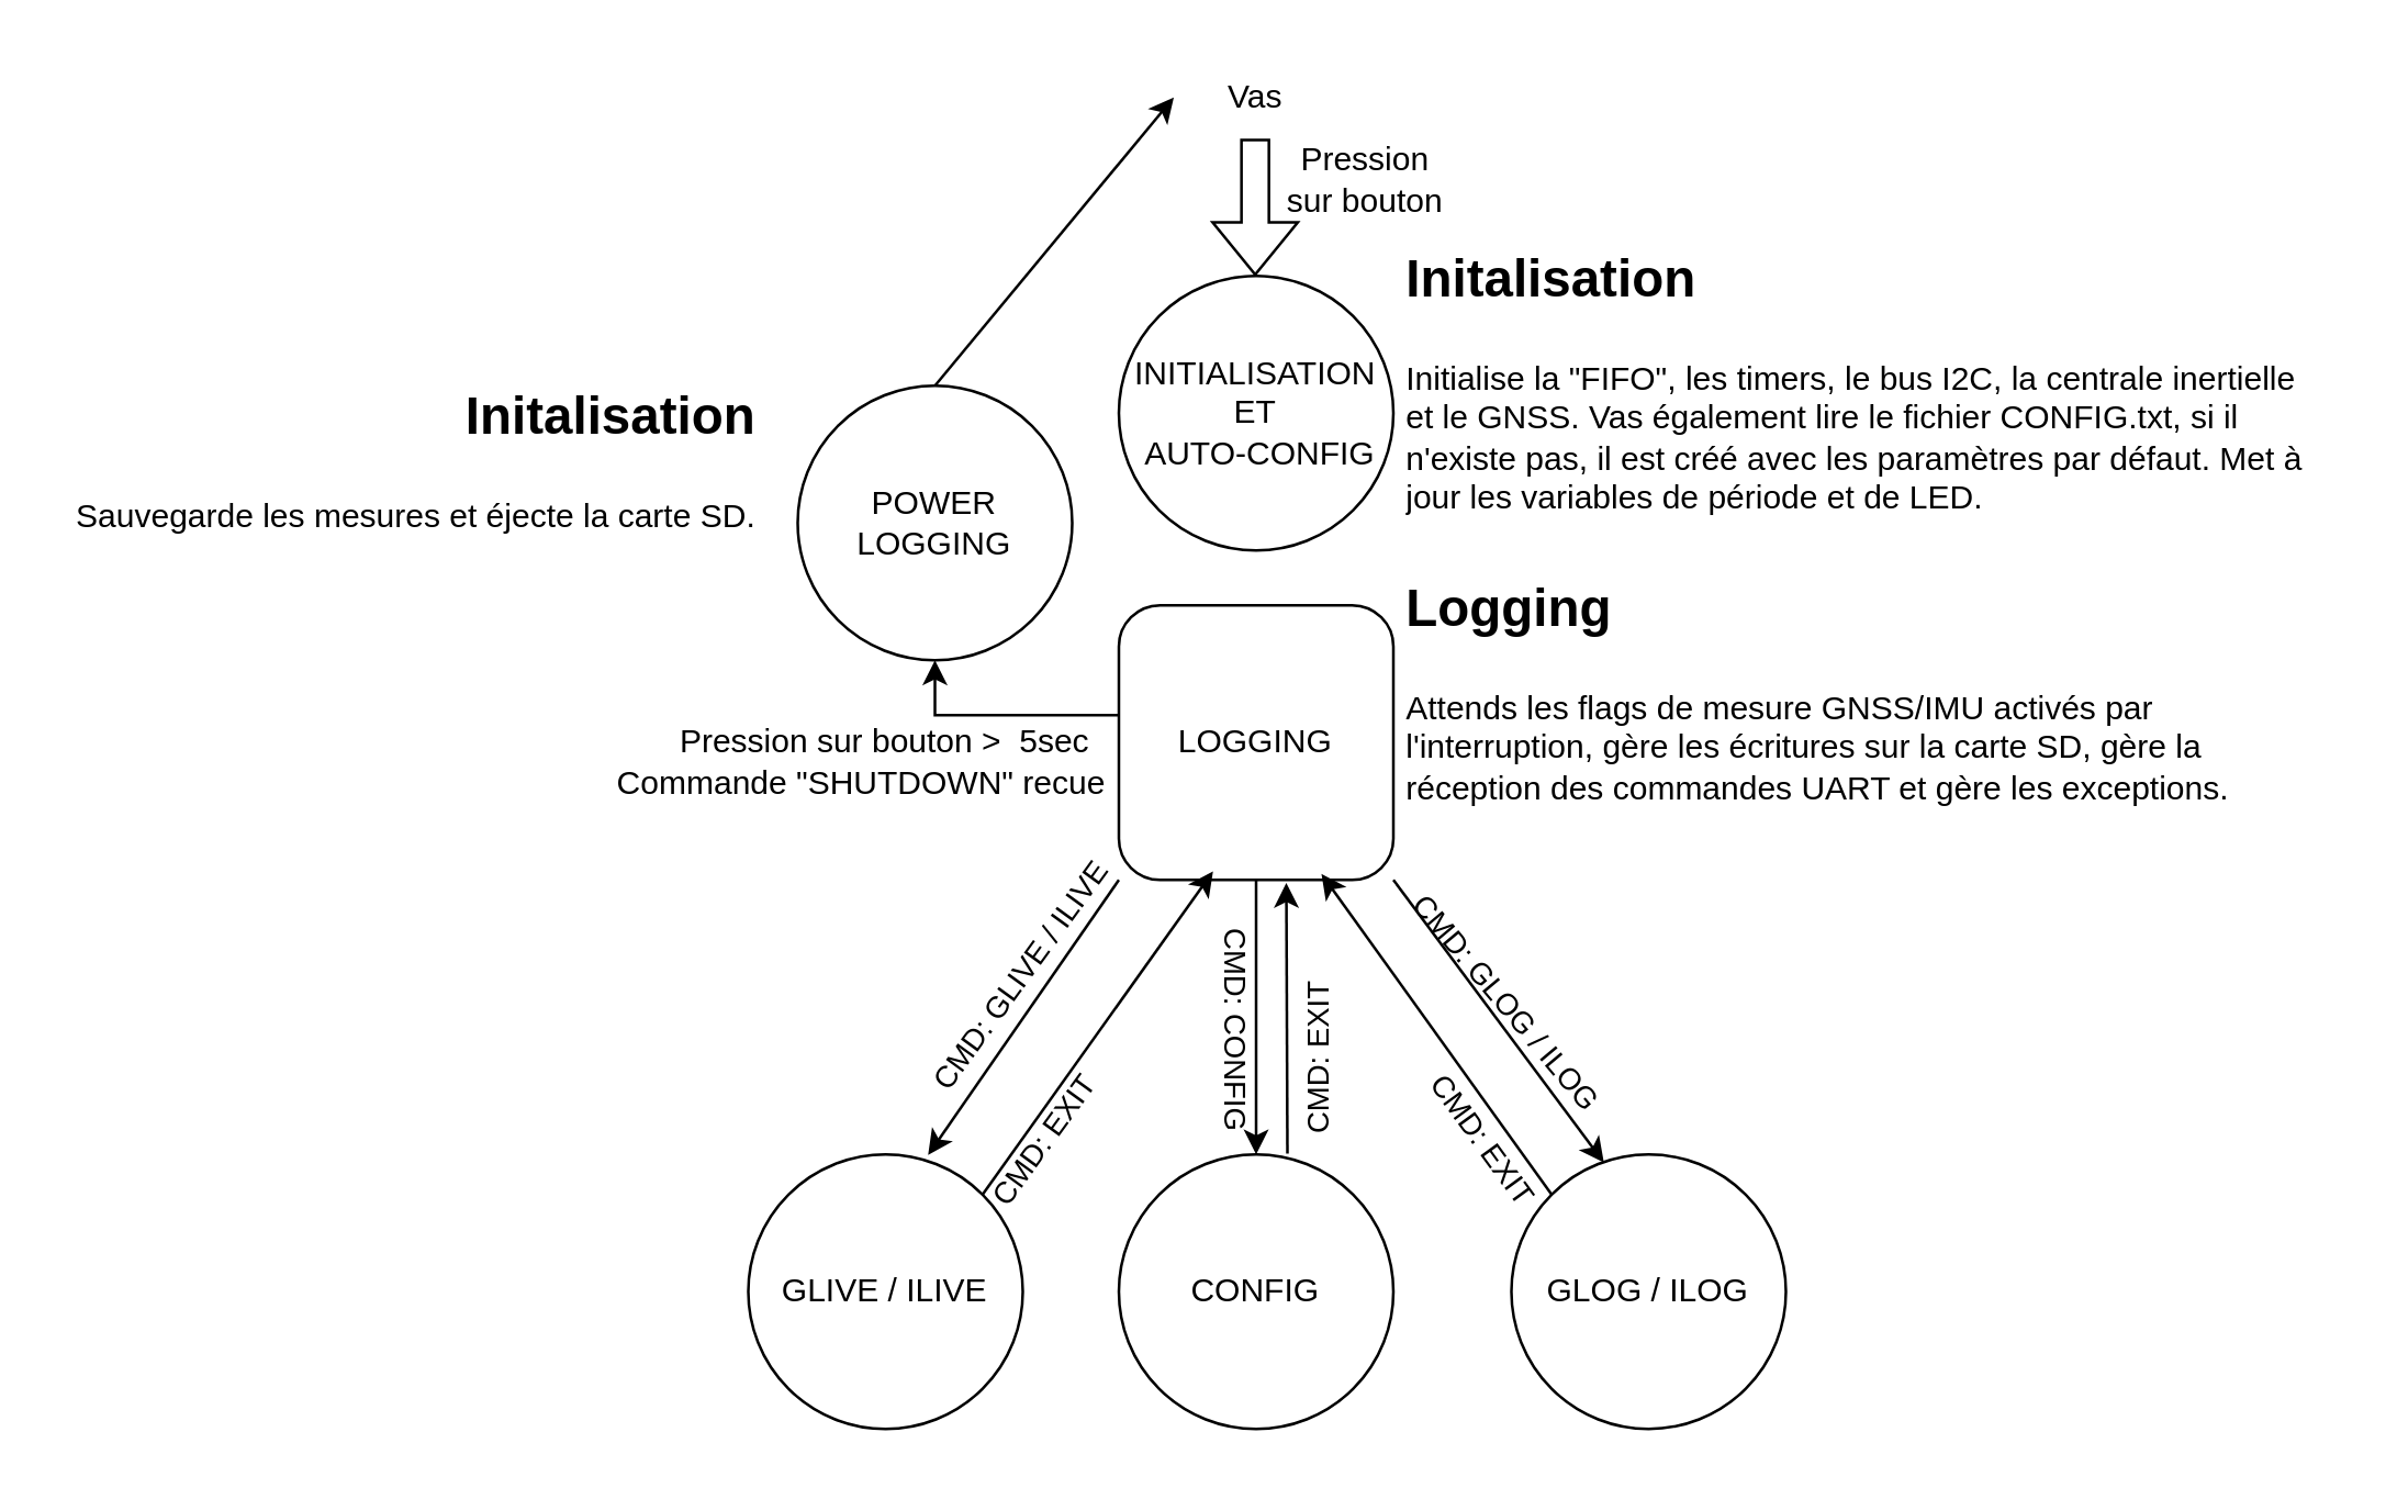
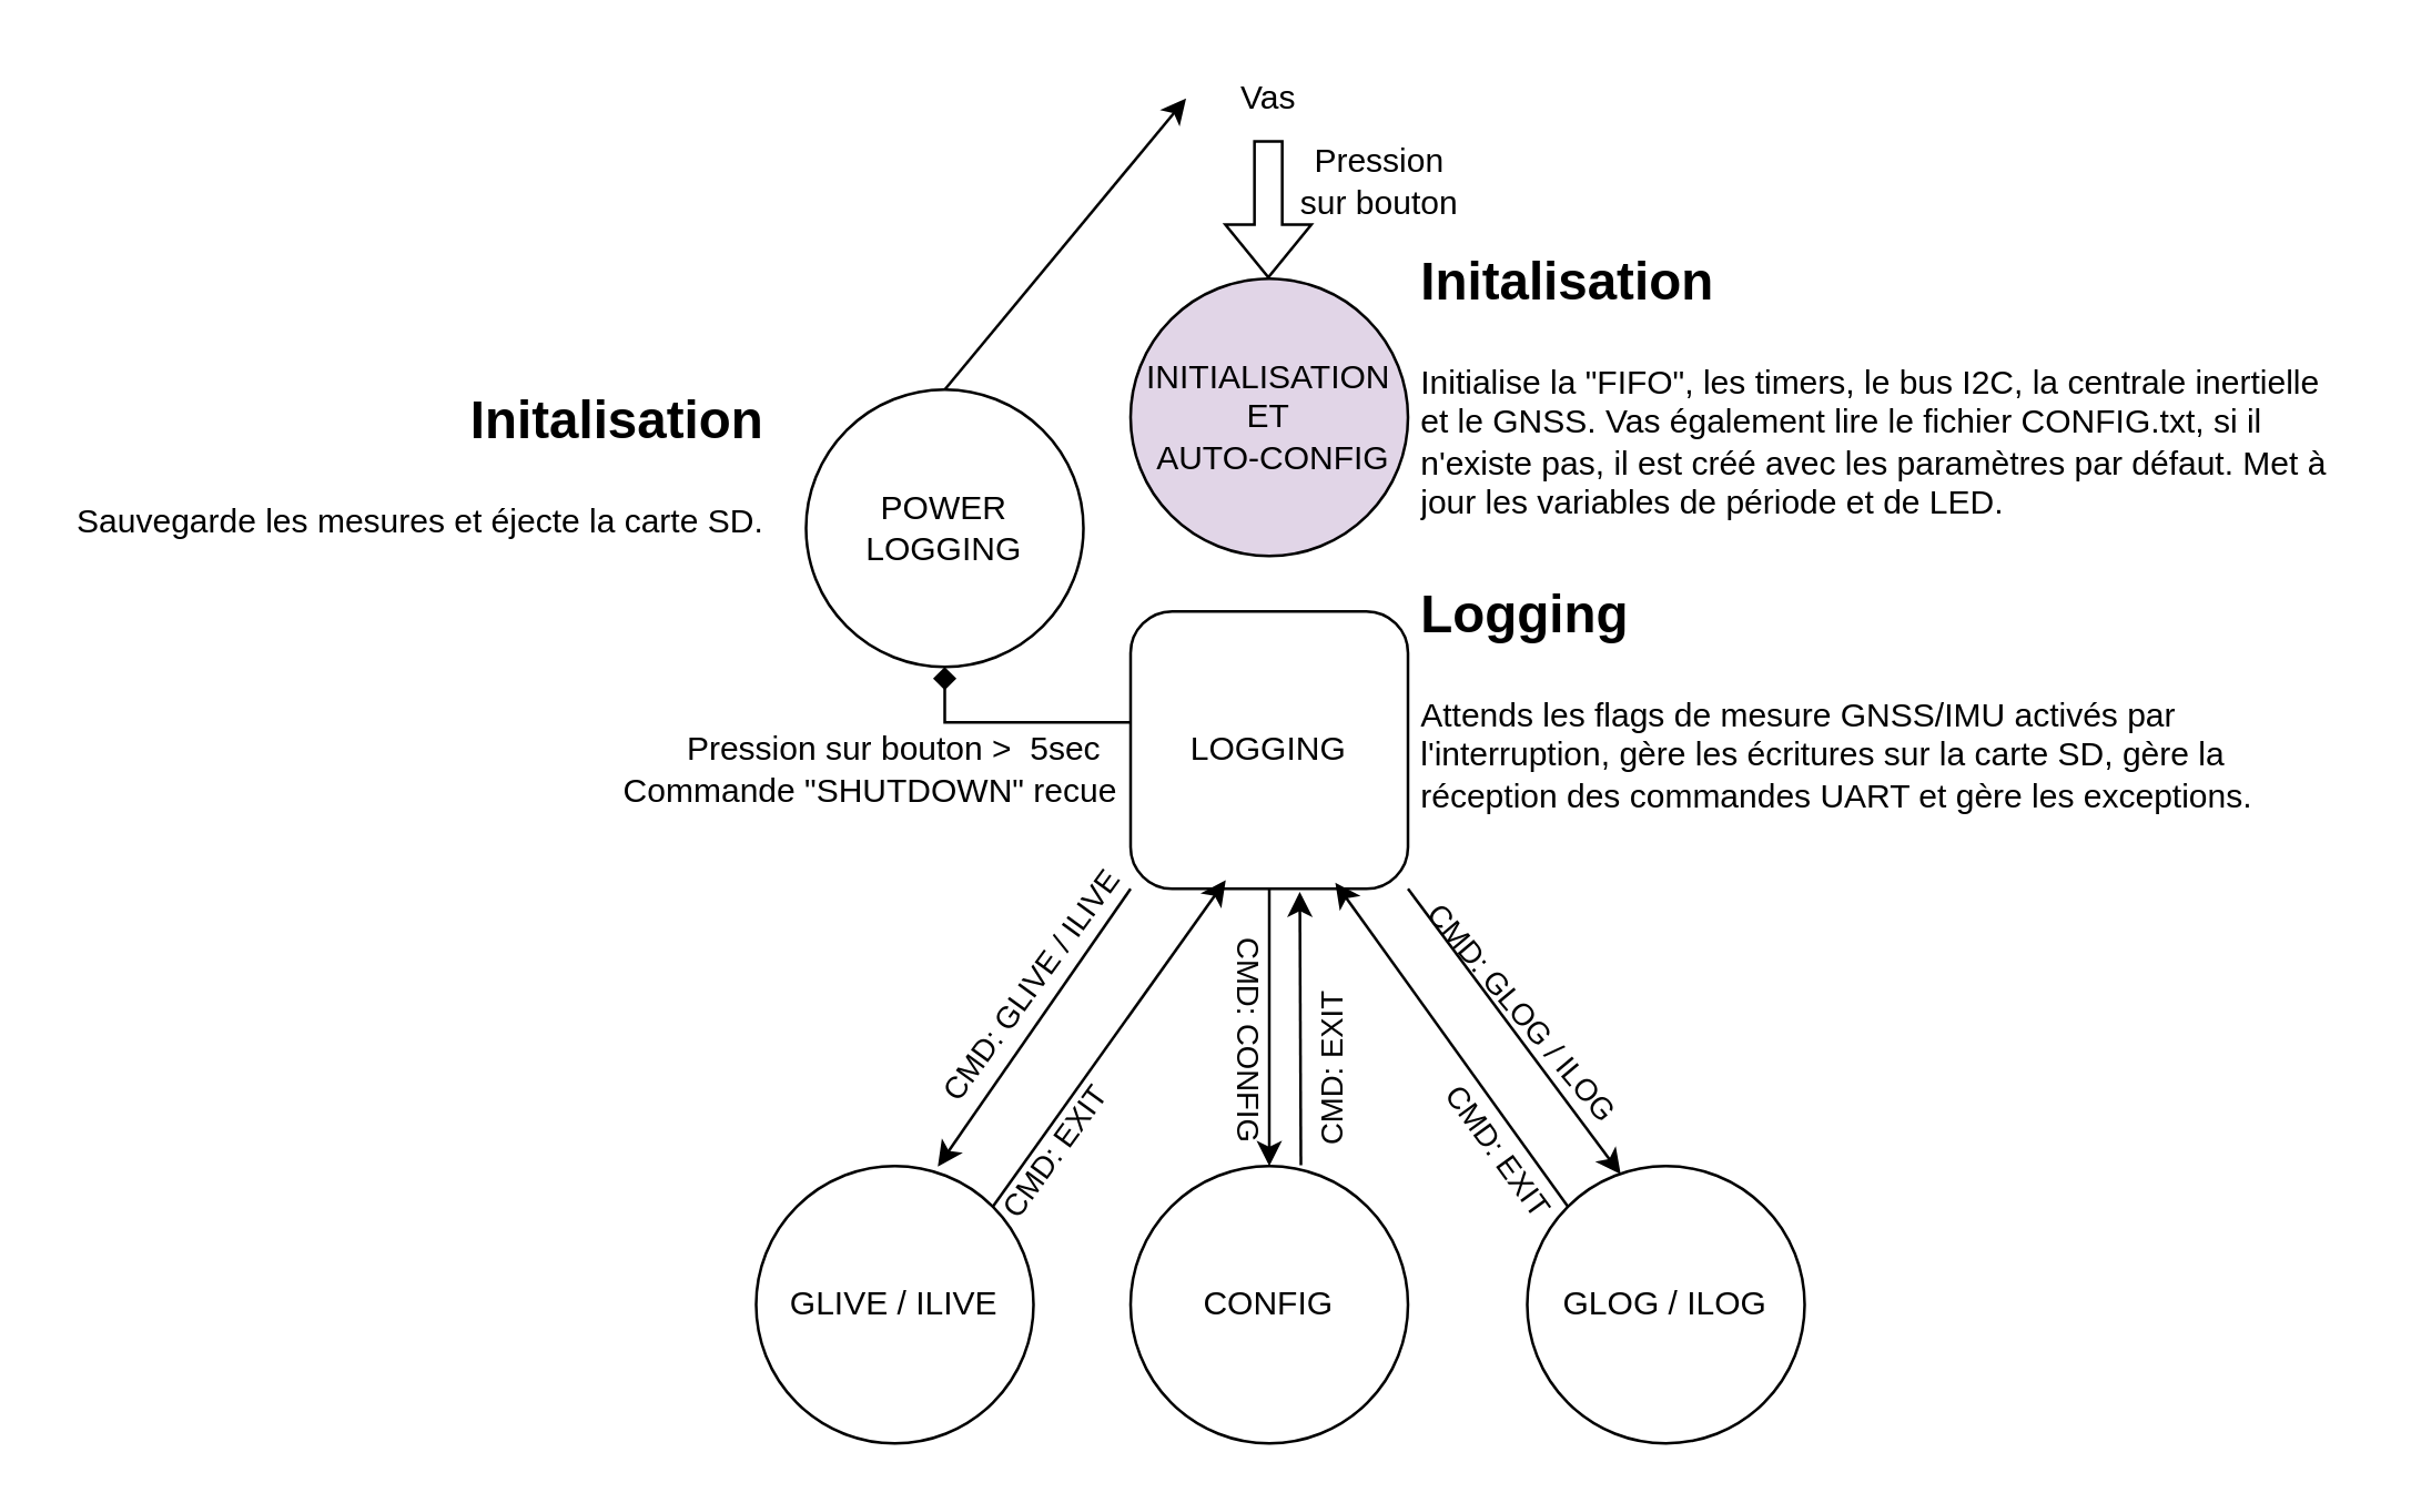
  <mxCell id="0" />
  <mxCell id="1" parent="0" />
- <mxCell id="2" value="INITIALISATION ET&lt;br&gt;&amp;nbsp;AUTO-CONFIG" style="ellipse;whiteSpace=wrap;html=1;aspect=fixed;" vertex="1" parent="1"><mxGeometry x="407" y="100" width="100" height="100" as="geometry" /></mxCell>
+ <mxCell id="2" value="INITIALISATION ET&lt;br&gt;&amp;nbsp;AUTO-CONFIG" style="ellipse;whiteSpace=wrap;html=1;aspect=fixed;fillColor=#e1d5e7;" vertex="1" parent="1"><mxGeometry x="407" y="100" width="100" height="100" as="geometry" /></mxCell>
  <mxCell id="3" value="" style="shape=flexArrow;endArrow=classic;html=1;rounded=0;" edge="1" parent="1"><mxGeometry width="50" height="50" relative="1" as="geometry"><mxPoint x="456.66" y="50" as="sourcePoint" /><mxPoint x="456.66" y="100" as="targetPoint" /></mxGeometry></mxCell>
  <mxCell id="4" value="Vas" style="text;html=1;strokeColor=none;fillColor=none;align=center;verticalAlign=middle;whiteSpace=wrap;rounded=0;" vertex="1" parent="1"><mxGeometry x="427" y="20" width="60" height="30" as="geometry" /></mxCell>
  <mxCell id="5" value="Pression sur bouton" style="text;html=1;strokeColor=none;fillColor=none;align=center;verticalAlign=middle;whiteSpace=wrap;rounded=0;" vertex="1" parent="1"><mxGeometry x="467" y="50" width="60" height="30" as="geometry" /></mxCell>
  <mxCell id="6" value="&lt;h1&gt;&lt;font style=&quot;font-size: 19px;&quot;&gt;Initalisation&lt;/font&gt;&lt;/h1&gt;&lt;div&gt;Initialise la &quot;FIFO&quot;, les timers, le bus I2C, la centrale inertielle et le GNSS. Vas également lire le fichier CONFIG.txt, si il n'existe pas, il est créé avec les paramètres par défaut. Met à jour les variables de période et de LED.&lt;/div&gt;" style="text;html=1;strokeColor=none;fillColor=none;spacing=5;spacingTop=-20;whiteSpace=wrap;overflow=hidden;rounded=0;verticalAlign=top;horizontal=1;" vertex="1" parent="1"><mxGeometry x="507" y="80" width="340" height="110" as="geometry" /></mxCell>
- <mxCell id="7" style="edgeStyle=orthogonalEdgeStyle;rounded=0;orthogonalLoop=1;jettySize=auto;html=1;entryX=0.5;entryY=1;entryDx=0;entryDy=0;" edge="1" parent="1" source="8" target="10"><mxGeometry relative="1" as="geometry"><Array as="points"><mxPoint x="340" y="260" /></Array></mxGeometry></mxCell>
+ <mxCell id="7" style="edgeStyle=orthogonalEdgeStyle;rounded=0;orthogonalLoop=1;jettySize=auto;html=1;entryX=0.5;entryY=1;entryDx=0;entryDy=0;endArrow=diamond;" edge="1" parent="1" source="8" target="10"><mxGeometry relative="1" as="geometry"><Array as="points"><mxPoint x="340" y="260" /></Array></mxGeometry></mxCell>
  <mxCell id="8" value="LOGGING" style="whiteSpace=wrap;html=1;aspect=fixed;rounded=1;" vertex="1" parent="1"><mxGeometry x="407" y="220" width="100" height="100" as="geometry" /></mxCell>
  <mxCell id="9" value="&lt;h1&gt;&lt;span style=&quot;font-size: 19px;&quot;&gt;Logging&lt;/span&gt;&lt;/h1&gt;&lt;div&gt;Attends les flags de mesure GNSS/IMU activés par l'interruption, gère les écritures sur la carte SD, gère la réception des commandes UART et gère les exceptions.&lt;/div&gt;" style="text;html=1;strokeColor=none;fillColor=none;spacing=5;spacingTop=-20;whiteSpace=wrap;overflow=hidden;rounded=0;verticalAlign=top;horizontal=1;" vertex="1" parent="1"><mxGeometry x="507" y="200" width="340" height="110" as="geometry" /></mxCell>
  <mxCell id="10" value="POWER LOGGING" style="ellipse;whiteSpace=wrap;html=1;aspect=fixed;" vertex="1" parent="1"><mxGeometry x="290" y="140" width="100" height="100" as="geometry" /></mxCell>
  <mxCell id="11" value="&lt;h1&gt;&lt;font style=&quot;font-size: 19px;&quot;&gt;Initalisation&lt;/font&gt;&lt;/h1&gt;&lt;div&gt;Sauvegarde les mesures et éjecte la carte SD.&lt;/div&gt;" style="text;html=1;strokeColor=none;fillColor=none;spacing=5;spacingTop=-20;whiteSpace=wrap;overflow=hidden;rounded=0;verticalAlign=top;horizontal=1;align=right;" vertex="1" parent="1"><mxGeometry y="130" width="260" height="110" as="geometry" x="20" /></mxCell>
  <mxCell id="12" value="Pression sur bouton &amp;gt;&amp;nbsp; 5sec" style="text;html=1;strokeColor=none;fillColor=none;align=center;verticalAlign=middle;whiteSpace=wrap;rounded=0;" vertex="1" parent="1"><mxGeometry x="237" y="255" width="170" height="30" as="geometry" /></mxCell>
  <mxCell id="13" value="Commande &quot;SHUTDOWN&quot; recue" style="text;html=1;strokeColor=none;fillColor=none;align=center;verticalAlign=middle;whiteSpace=wrap;rounded=0;" vertex="1" parent="1"><mxGeometry x="220" y="270" width="187" height="30" as="geometry" /></mxCell>
  <mxCell id="14" value="" style="endArrow=classic;html=1;rounded=0;entryX=0;entryY=0.5;entryDx=0;entryDy=0;" edge="1" parent="1" target="4"><mxGeometry width="50" height="50" relative="1" as="geometry"><mxPoint x="340" y="140" as="sourcePoint" /><mxPoint x="420" y="30" as="targetPoint" /></mxGeometry></mxCell>
  <mxCell id="15" value="GLIVE / ILIVE" style="ellipse;whiteSpace=wrap;html=1;aspect=fixed;" vertex="1" parent="1"><mxGeometry x="272" y="420" width="100" height="100" as="geometry" /></mxCell>
  <mxCell id="16" value="CONFIG" style="ellipse;whiteSpace=wrap;html=1;aspect=fixed;" vertex="1" parent="1"><mxGeometry x="407" y="420" width="100" height="100" as="geometry" /></mxCell>
  <mxCell id="17" value="GLOG / ILOG" style="ellipse;whiteSpace=wrap;html=1;aspect=fixed;" vertex="1" parent="1"><mxGeometry x="550" y="420" width="100" height="100" as="geometry" /></mxCell>
  <mxCell id="18" value="" style="endArrow=classic;html=1;rounded=0;entryX=0.655;entryY=0.002;entryDx=0;entryDy=0;exitX=0;exitY=1;exitDx=0;exitDy=0;entryPerimeter=0;" edge="1" parent="1" source="8" target="15"><mxGeometry width="50" height="50" relative="1" as="geometry"><mxPoint x="230" y="380" as="sourcePoint" /><mxPoint x="280" y="330" as="targetPoint" /></mxGeometry></mxCell>
  <mxCell id="19" value="" style="endArrow=classic;html=1;rounded=0;entryX=0.5;entryY=0;entryDx=0;entryDy=0;exitX=0.5;exitY=1;exitDx=0;exitDy=0;" edge="1" parent="1" source="8" target="16"><mxGeometry width="50" height="50" relative="1" as="geometry"><mxPoint x="530" y="390" as="sourcePoint" /><mxPoint x="580" y="340" as="targetPoint" /></mxGeometry></mxCell>
  <mxCell id="20" value="" style="endArrow=classic;html=1;rounded=0;entryX=0.337;entryY=0.03;entryDx=0;entryDy=0;exitX=1;exitY=1;exitDx=0;exitDy=0;entryPerimeter=0;" edge="1" parent="1" source="8" target="17"><mxGeometry width="50" height="50" relative="1" as="geometry"><mxPoint x="640" y="400" as="sourcePoint" /><mxPoint x="690" y="350" as="targetPoint" /></mxGeometry></mxCell>
  <mxCell id="21" value="" style="endArrow=classic;html=1;rounded=0;exitX=1;exitY=0;exitDx=0;exitDy=0;entryX=0.343;entryY=0.969;entryDx=0;entryDy=0;entryPerimeter=0;" edge="1" parent="1" source="15" target="8"><mxGeometry width="50" height="50" relative="1" as="geometry"><mxPoint x="190" y="430" as="sourcePoint" /><mxPoint x="240" y="380" as="targetPoint" /></mxGeometry></mxCell>
  <mxCell id="22" value="" style="endArrow=classic;html=1;rounded=0;entryX=0.738;entryY=0.978;entryDx=0;entryDy=0;entryPerimeter=0;exitX=0;exitY=0;exitDx=0;exitDy=0;" edge="1" parent="1" source="17" target="8"><mxGeometry width="50" height="50" relative="1" as="geometry"><mxPoint x="520" y="560" as="sourcePoint" /><mxPoint x="570" y="510" as="targetPoint" /></mxGeometry></mxCell>
  <mxCell id="23" value="" style="endArrow=classic;html=1;rounded=0;entryX=0.61;entryY=1.011;entryDx=0;entryDy=0;entryPerimeter=0;exitX=0.614;exitY=-0.003;exitDx=0;exitDy=0;exitPerimeter=0;" edge="1" parent="1" source="16" target="8"><mxGeometry width="50" height="50" relative="1" as="geometry"><mxPoint x="360" y="600" as="sourcePoint" /><mxPoint x="410" y="550" as="targetPoint" /></mxGeometry></mxCell>
  <mxCell id="24" value="CMD: EXIT" style="text;html=1;strokeColor=none;fillColor=none;align=center;verticalAlign=middle;whiteSpace=wrap;rounded=0;rotation=-54;fontSize=11;" vertex="1" parent="1"><mxGeometry x="340" y="400" width="80" height="30" as="geometry" /></mxCell>
  <mxCell id="25" value="CMD: EXIT" style="text;html=1;strokeColor=none;fillColor=none;align=center;verticalAlign=middle;whiteSpace=wrap;rounded=0;rotation=-90;fontSize=11;" vertex="1" parent="1"><mxGeometry x="440" y="370" width="80" height="30" as="geometry" /></mxCell>
  <mxCell id="26" value="CMD: EXIT" style="text;html=1;strokeColor=none;fillColor=none;align=center;verticalAlign=middle;whiteSpace=wrap;rounded=0;rotation=54;fontSize=11;direction=west;flipV=0;flipH=0;" vertex="1" parent="1"><mxGeometry x="500" y="400" width="80" height="30" as="geometry" /></mxCell>
  <mxCell id="27" value="CMD: CONFIG" style="text;html=1;strokeColor=none;fillColor=none;align=center;verticalAlign=middle;whiteSpace=wrap;rounded=0;rotation=90;fontSize=11;" vertex="1" parent="1"><mxGeometry x="400" y="360" width="100" height="30" as="geometry" /></mxCell>
  <mxCell id="28" value="CMD: GLIVE / ILIVE" style="text;html=1;strokeColor=none;fillColor=none;align=center;verticalAlign=middle;whiteSpace=wrap;rounded=0;rotation=-54;fontSize=11;" vertex="1" parent="1"><mxGeometry x="303" y="340" width="137" height="30" as="geometry" /></mxCell>
  <mxCell id="29" value="CMD: GLOG / ILOG" style="text;html=1;strokeColor=none;fillColor=none;align=center;verticalAlign=middle;whiteSpace=wrap;rounded=0;rotation=50;fontSize=11;" vertex="1" parent="1"><mxGeometry x="480" y="350" width="137" height="30" as="geometry" /></mxCell>
